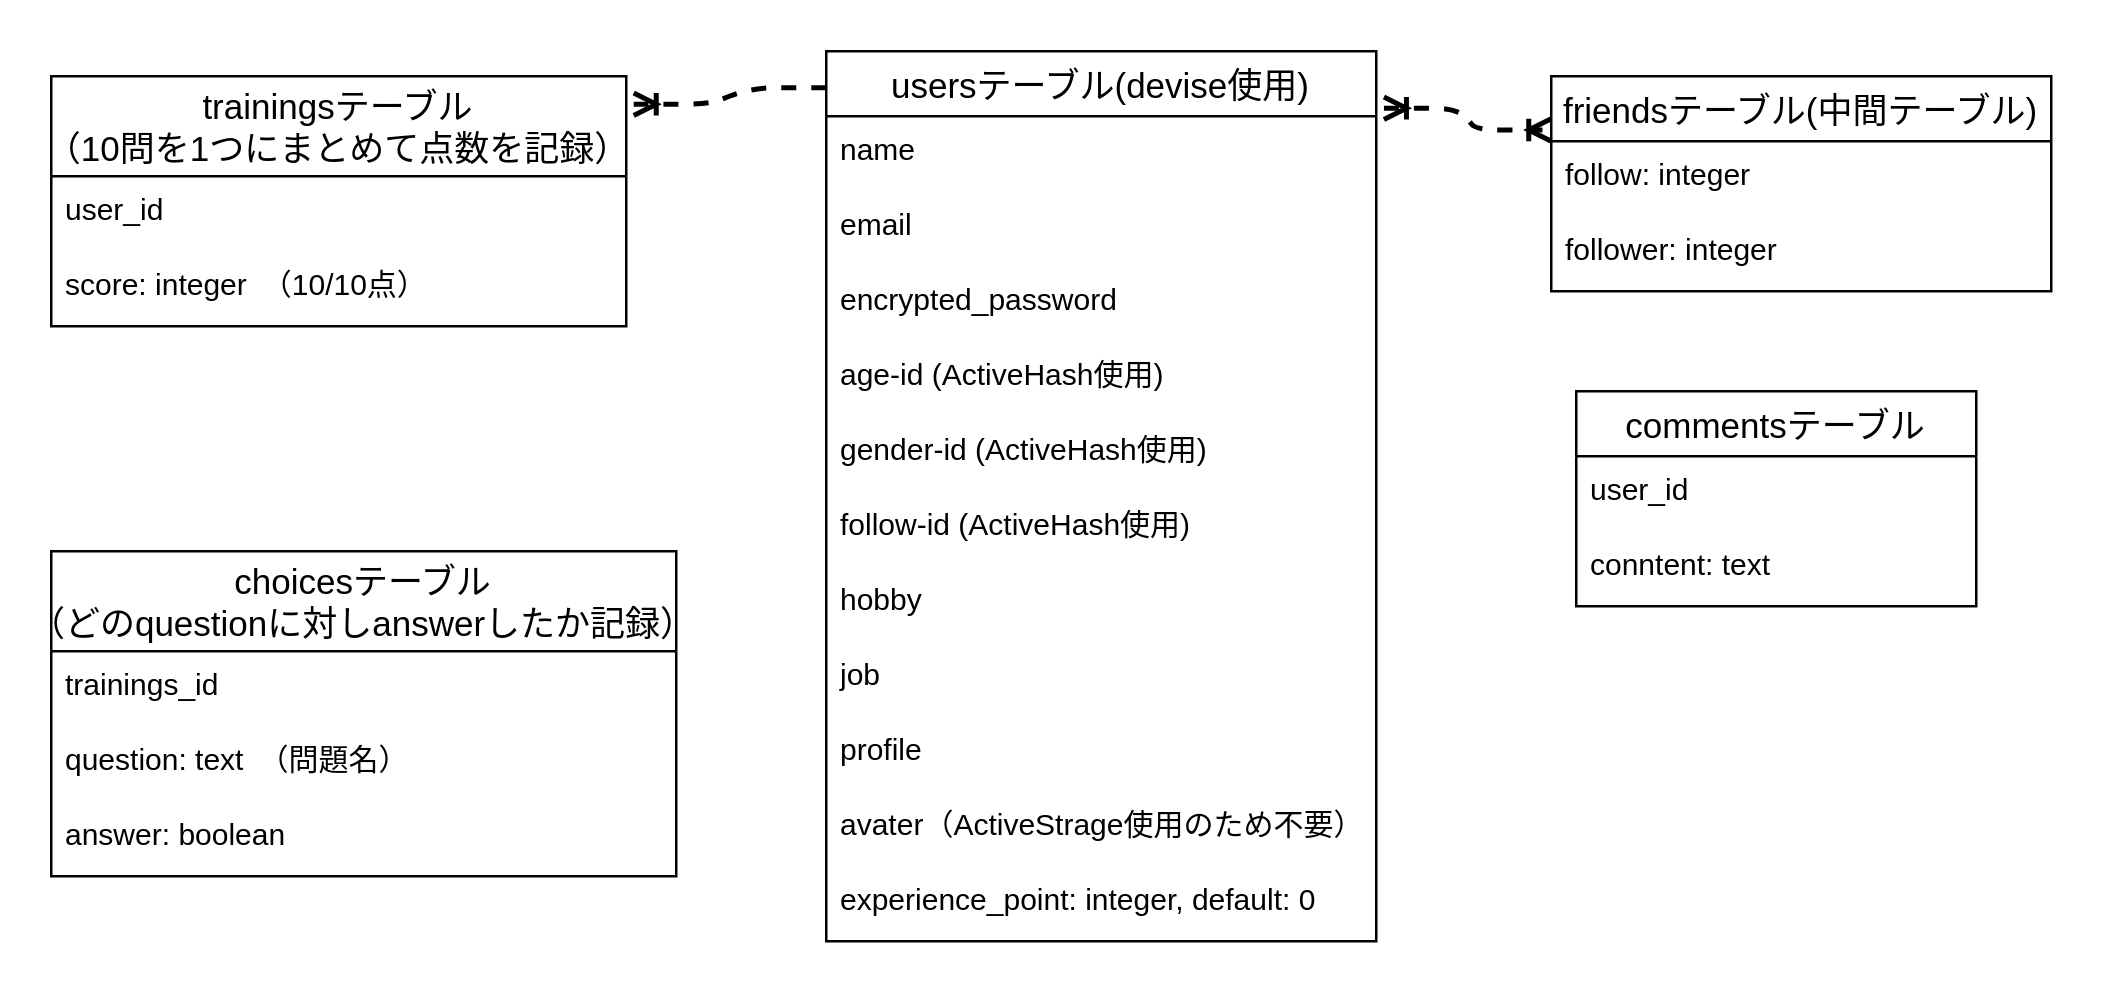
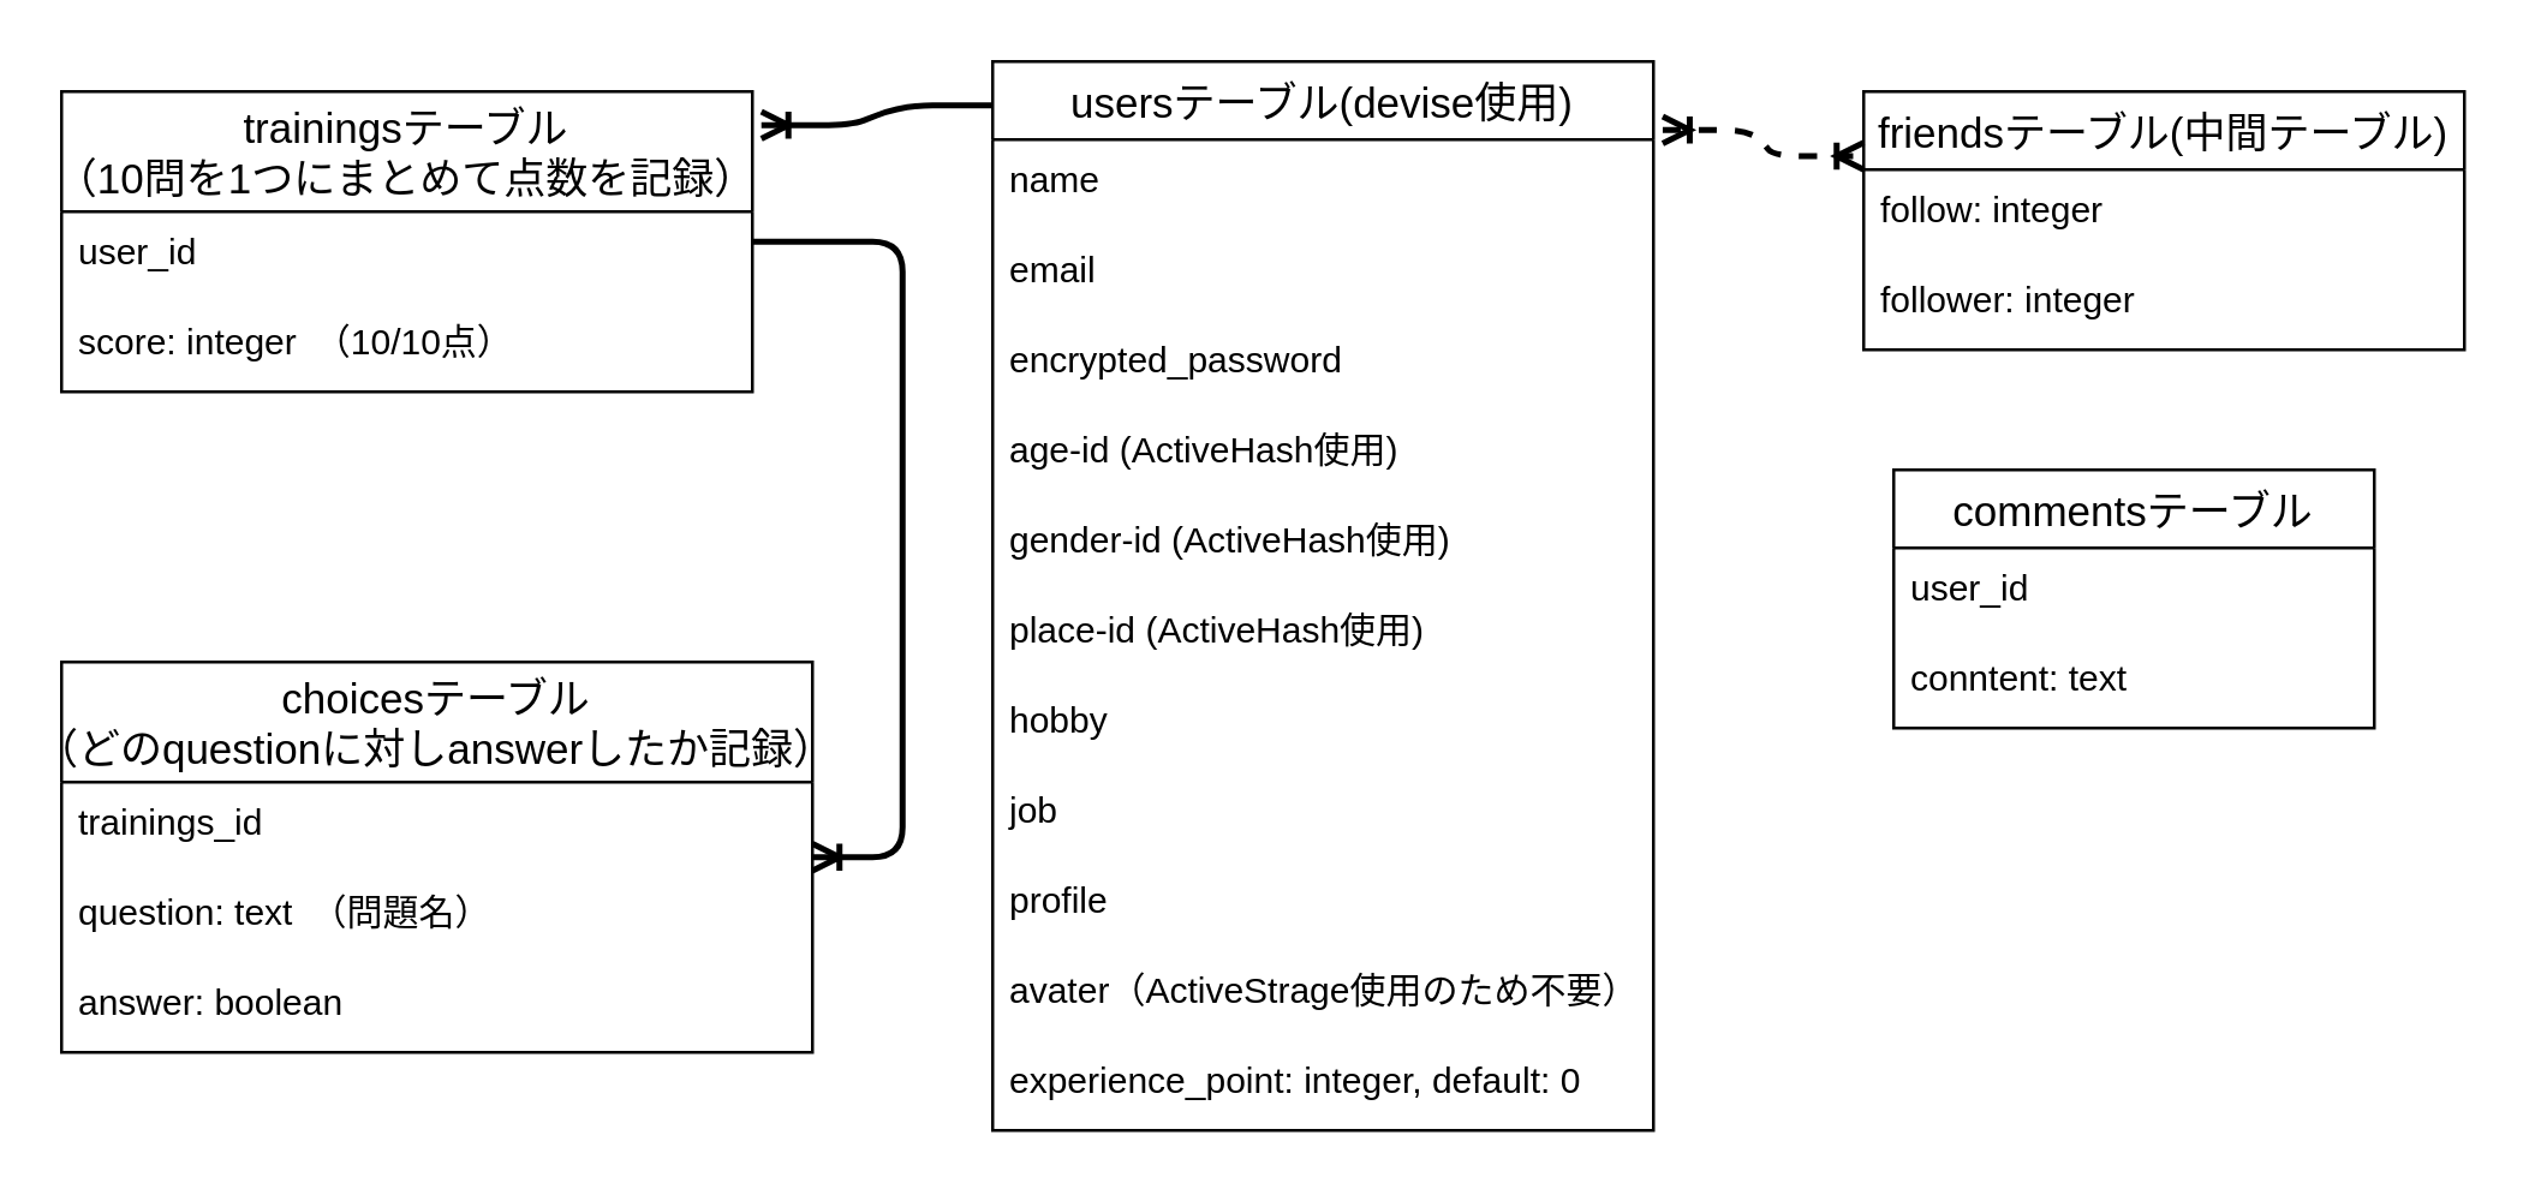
  <mxCell id="0" />
  <mxCell id="1" parent="0" />
  <mxCell id="2" value="usersテーブル(devise使用)" style="swimlane;fontStyle=0;childLayout=stackLayout;horizontal=1;startSize=26;horizontalStack=0;resizeParent=1;resizeParentMax=0;resizeLast=0;collapsible=1;marginBottom=0;align=center;fontSize=14;" parent="1" vertex="1"><mxGeometry x="330" y="20" width="220" height="356" as="geometry" /></mxCell>
  <mxCell id="3" value="name" style="text;strokeColor=none;fillColor=none;spacingLeft=4;spacingRight=4;overflow=hidden;rotatable=0;points=[[0,0.5],[1,0.5]];portConstraint=eastwest;fontSize=12;" parent="2" vertex="1"><mxGeometry y="26" width="220" height="30" as="geometry" /></mxCell>
  <mxCell id="4" value="email" style="text;strokeColor=none;fillColor=none;spacingLeft=4;spacingRight=4;overflow=hidden;rotatable=0;points=[[0,0.5],[1,0.5]];portConstraint=eastwest;fontSize=12;" parent="2" vertex="1"><mxGeometry y="56" width="220" height="30" as="geometry" /></mxCell>
  <mxCell id="5" value="encrypted_password" style="text;strokeColor=none;fillColor=none;spacingLeft=4;spacingRight=4;overflow=hidden;rotatable=0;points=[[0,0.5],[1,0.5]];portConstraint=eastwest;fontSize=12;" parent="2" vertex="1"><mxGeometry y="86" width="220" height="30" as="geometry" /></mxCell>
  <mxCell id="6" value="age-id (ActiveHash使用)" style="text;strokeColor=none;fillColor=none;spacingLeft=4;spacingRight=4;overflow=hidden;rotatable=0;points=[[0,0.5],[1,0.5]];portConstraint=eastwest;fontSize=12;" parent="2" vertex="1"><mxGeometry y="116" width="220" height="30" as="geometry" /></mxCell>
  <mxCell id="7" value="gender-id (ActiveHash使用)" style="text;strokeColor=none;fillColor=none;spacingLeft=4;spacingRight=4;overflow=hidden;rotatable=0;points=[[0,0.5],[1,0.5]];portConstraint=eastwest;fontSize=12;" vertex="1" parent="2"><mxGeometry y="146" width="220" height="30" as="geometry" /></mxCell>
- <mxCell id="8" value="follow-id (ActiveHash使用)" style="text;strokeColor=none;fillColor=none;spacingLeft=4;spacingRight=4;overflow=hidden;rotatable=0;points=[[0,0.5],[1,0.5]];portConstraint=eastwest;fontSize=12;" parent="2" vertex="1"><mxGeometry y="176" width="220" height="30" as="geometry" /></mxCell>
+ <mxCell id="8" value="place-id (ActiveHash使用)" style="text;strokeColor=none;fillColor=none;spacingLeft=4;spacingRight=4;overflow=hidden;rotatable=0;points=[[0,0.5],[1,0.5]];portConstraint=eastwest;fontSize=12;" parent="2" vertex="1"><mxGeometry y="176" width="220" height="30" as="geometry" /></mxCell>
  <mxCell id="9" value="hobby" style="text;strokeColor=none;fillColor=none;spacingLeft=4;spacingRight=4;overflow=hidden;rotatable=0;points=[[0,0.5],[1,0.5]];portConstraint=eastwest;fontSize=12;" parent="2" vertex="1"><mxGeometry y="206" width="220" height="30" as="geometry" /></mxCell>
  <mxCell id="10" value="job" style="text;strokeColor=none;fillColor=none;spacingLeft=4;spacingRight=4;overflow=hidden;rotatable=0;points=[[0,0.5],[1,0.5]];portConstraint=eastwest;fontSize=12;" parent="2" vertex="1"><mxGeometry y="236" width="220" height="30" as="geometry" /></mxCell>
  <mxCell id="11" value="profile" style="text;strokeColor=none;fillColor=none;spacingLeft=4;spacingRight=4;overflow=hidden;rotatable=0;points=[[0,0.5],[1,0.5]];portConstraint=eastwest;fontSize=12;" parent="2" vertex="1"><mxGeometry y="266" width="220" height="30" as="geometry" /></mxCell>
  <mxCell id="12" value="avater（ActiveStrage使用のため不要）" style="text;strokeColor=none;fillColor=none;spacingLeft=4;spacingRight=4;overflow=hidden;rotatable=0;points=[[0,0.5],[1,0.5]];portConstraint=eastwest;fontSize=12;" parent="2" vertex="1"><mxGeometry y="296" width="220" height="30" as="geometry" /></mxCell>
  <mxCell id="13" value="experience_point: integer, default: 0" style="text;strokeColor=none;fillColor=none;spacingLeft=4;spacingRight=4;overflow=hidden;rotatable=0;points=[[0,0.5],[1,0.5]];portConstraint=eastwest;fontSize=12;" parent="2" vertex="1"><mxGeometry y="326" width="220" height="30" as="geometry" /></mxCell>
  <mxCell id="14" value="trainingsテーブル&#10;（10問を1つにまとめて点数を記録）" style="swimlane;fontStyle=0;childLayout=stackLayout;horizontal=1;startSize=40;horizontalStack=0;resizeParent=1;resizeParentMax=0;resizeLast=0;collapsible=1;marginBottom=0;align=center;fontSize=14;" parent="1" vertex="1"><mxGeometry x="20" y="30" width="230" height="100" as="geometry" /></mxCell>
  <mxCell id="15" value="user_id" style="text;strokeColor=none;fillColor=none;spacingLeft=4;spacingRight=4;overflow=hidden;rotatable=0;points=[[0,0.5],[1,0.5]];portConstraint=eastwest;fontSize=12;" parent="14" vertex="1"><mxGeometry y="40" width="230" height="30" as="geometry" /></mxCell>
  <mxCell id="16" value="score: integer　（10/10点）" style="text;strokeColor=none;fillColor=none;spacingLeft=4;spacingRight=4;overflow=hidden;rotatable=0;points=[[0,0.5],[1,0.5]];portConstraint=eastwest;fontSize=12;" parent="14" vertex="1"><mxGeometry y="70" width="230" height="30" as="geometry" /></mxCell>
  <mxCell id="17" value="friendsテーブル(中間テーブル)" style="swimlane;fontStyle=0;childLayout=stackLayout;horizontal=1;startSize=26;horizontalStack=0;resizeParent=1;resizeParentMax=0;resizeLast=0;collapsible=1;marginBottom=0;align=center;fontSize=14;" parent="1" vertex="1"><mxGeometry x="620" y="30" width="200" height="86" as="geometry" /></mxCell>
  <mxCell id="18" value="follow: integer" style="text;strokeColor=none;fillColor=none;spacingLeft=4;spacingRight=4;overflow=hidden;rotatable=0;points=[[0,0.5],[1,0.5]];portConstraint=eastwest;fontSize=12;" parent="17" vertex="1"><mxGeometry y="26" width="200" height="30" as="geometry" /></mxCell>
  <mxCell id="19" value="follower: integer" style="text;strokeColor=none;fillColor=none;spacingLeft=4;spacingRight=4;overflow=hidden;rotatable=0;points=[[0,0.5],[1,0.5]];portConstraint=eastwest;fontSize=12;" parent="17" vertex="1"><mxGeometry y="56" width="200" height="30" as="geometry" /></mxCell>
  <mxCell id="20" value="commentsテーブル" style="swimlane;fontStyle=0;childLayout=stackLayout;horizontal=1;startSize=26;horizontalStack=0;resizeParent=1;resizeParentMax=0;resizeLast=0;collapsible=1;marginBottom=0;align=center;fontSize=14;" parent="1" vertex="1"><mxGeometry x="630" y="156" width="160" height="86" as="geometry" /></mxCell>
  <mxCell id="21" value="user_id" style="text;strokeColor=none;fillColor=none;spacingLeft=4;spacingRight=4;overflow=hidden;rotatable=0;points=[[0,0.5],[1,0.5]];portConstraint=eastwest;fontSize=12;" parent="20" vertex="1"><mxGeometry y="26" width="160" height="30" as="geometry" /></mxCell>
  <mxCell id="22" value="conntent: text" style="text;strokeColor=none;fillColor=none;spacingLeft=4;spacingRight=4;overflow=hidden;rotatable=0;points=[[0,0.5],[1,0.5]];portConstraint=eastwest;fontSize=12;" parent="20" vertex="1"><mxGeometry y="56" width="160" height="30" as="geometry" /></mxCell>
  <mxCell id="23" value="" style="edgeStyle=entityRelationEdgeStyle;fontSize=12;html=1;endArrow=ERoneToMany;startArrow=ERoneToMany;strokeWidth=2;entryX=0;entryY=0.25;entryDx=0;entryDy=0;exitX=1.014;exitY=0.064;exitDx=0;exitDy=0;exitPerimeter=0;startFill=0;endFill=0;dashed=1;" parent="1" source="2" edge="1" target="17"><mxGeometry width="100" height="100" relative="1" as="geometry"><mxPoint x="420" y="100" as="sourcePoint" /><mxPoint x="610" y="61" as="targetPoint" /></mxGeometry></mxCell>
  <mxCell id="24" value="choicesテーブル&#10;（どのquestionに対しanswerしたか記録）" style="swimlane;fontStyle=0;childLayout=stackLayout;horizontal=1;startSize=40;horizontalStack=0;resizeParent=1;resizeParentMax=0;resizeLast=0;collapsible=1;marginBottom=0;align=center;fontSize=14;" parent="1" vertex="1"><mxGeometry x="20" y="220" width="250" height="130" as="geometry" /></mxCell>
  <mxCell id="25" value="trainings_id" style="text;strokeColor=none;fillColor=none;spacingLeft=4;spacingRight=4;overflow=hidden;rotatable=0;points=[[0,0.5],[1,0.5]];portConstraint=eastwest;fontSize=12;" parent="24" vertex="1"><mxGeometry y="40" width="250" height="30" as="geometry" /></mxCell>
  <mxCell id="26" value="question: text　（問題名）" style="text;strokeColor=none;fillColor=none;spacingLeft=4;spacingRight=4;overflow=hidden;rotatable=0;points=[[0,0.5],[1,0.5]];portConstraint=eastwest;fontSize=12;" parent="24" vertex="1"><mxGeometry y="70" width="250" height="30" as="geometry" /></mxCell>
  <mxCell id="27" value="answer: boolean" style="text;strokeColor=none;fillColor=none;spacingLeft=4;spacingRight=4;overflow=hidden;rotatable=0;points=[[0,0.5],[1,0.5]];portConstraint=eastwest;fontSize=12;" parent="24" vertex="1"><mxGeometry y="100" width="250" height="30" as="geometry" /></mxCell>
- <mxCell id="28" value="" style="edgeStyle=entityRelationEdgeStyle;fontSize=12;html=1;endArrow=ERoneToMany;strokeWidth=2;entryX=1.013;entryY=0.112;entryDx=0;entryDy=0;exitX=0;exitY=0.041;exitDx=0;exitDy=0;exitPerimeter=0;entryPerimeter=0;dashed=1;" parent="1" source="2" target="14" edge="1"><mxGeometry width="100" height="100" relative="1" as="geometry"><mxPoint x="170" y="290" as="sourcePoint" /><mxPoint x="270" y="190" as="targetPoint" /></mxGeometry></mxCell>
+ <mxCell id="28" value="" style="edgeStyle=entityRelationEdgeStyle;fontSize=12;html=1;endArrow=ERoneToMany;strokeWidth=2;entryX=1.013;entryY=0.112;entryDx=0;entryDy=0;exitX=0;exitY=0.041;exitDx=0;exitDy=0;exitPerimeter=0;entryPerimeter=0;" parent="1" source="2" target="14" edge="1"><mxGeometry width="100" height="100" relative="1" as="geometry"><mxPoint x="170" y="290" as="sourcePoint" /><mxPoint x="270" y="190" as="targetPoint" /></mxGeometry></mxCell>
+ <mxCell id="29" value="" style="edgeStyle=entityRelationEdgeStyle;fontSize=12;html=1;endArrow=ERoneToMany;strokeWidth=2;" parent="1" source="14" target="24" edge="1"><mxGeometry width="100" height="100" relative="1" as="geometry"><mxPoint x="178.96" y="209.996" as="sourcePoint" /><mxPoint x="111.04" y="270.852" as="targetPoint" /></mxGeometry></mxCell>
